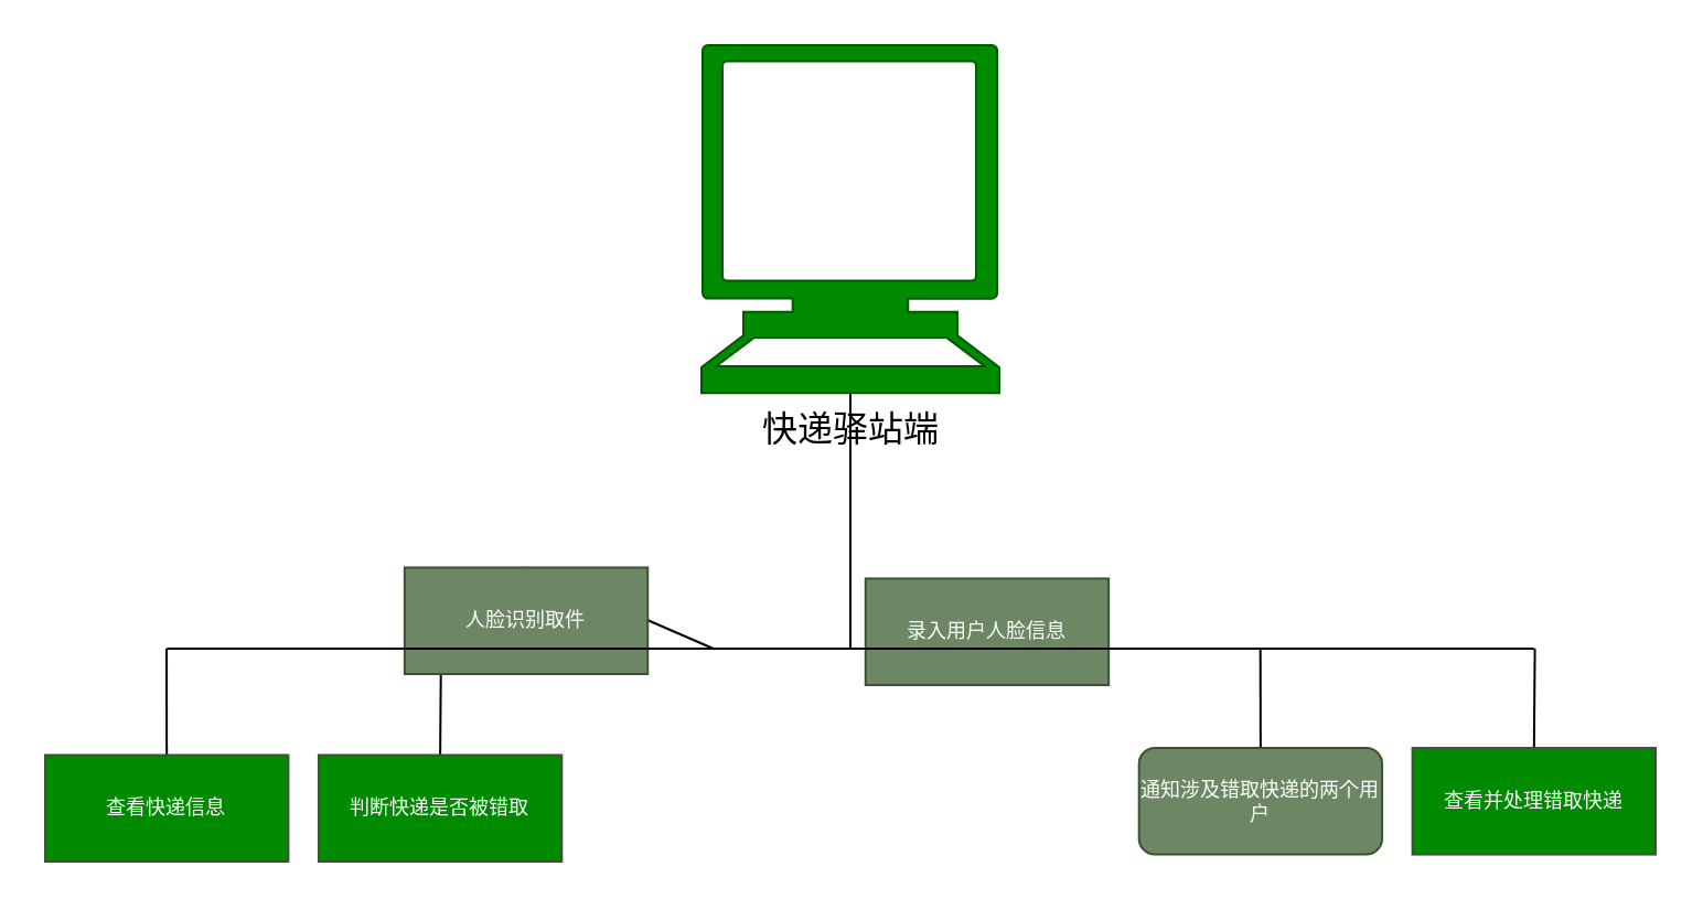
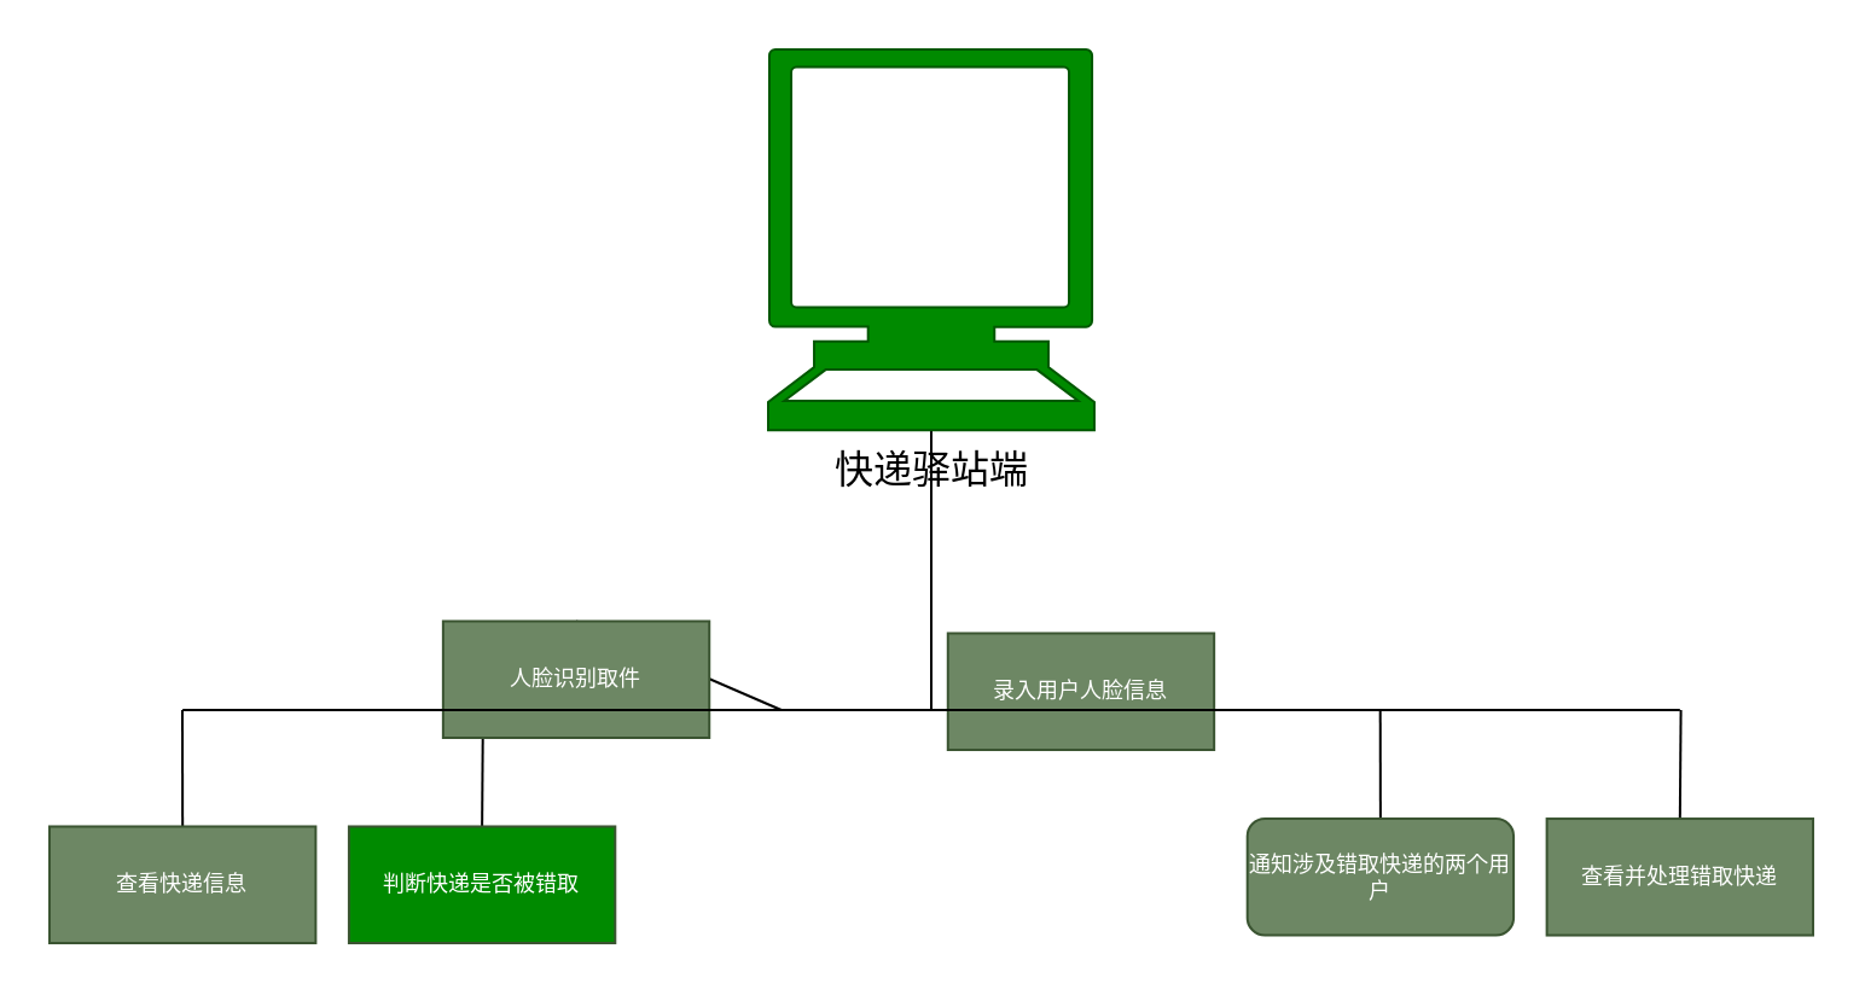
  <mxCell id="0" />
  <mxCell id="1" parent="0" />
  <mxCell id="2" value="" style="group" vertex="1" connectable="0" parent="1"><mxGeometry x="20" y="20" width="730" height="370" as="geometry" /></mxCell>
  <mxCell id="3" style="edgeStyle=none;html=1;endArrow=none;endFill=0;" edge="1" parent="2" source="4"><mxGeometry relative="1" as="geometry"><mxPoint x="365" y="273.478" as="targetPoint" /></mxGeometry></mxCell>
  <mxCell id="4" value="&lt;font color=&quot;#000000&quot;&gt;快递驿站端&lt;/font&gt;" style="shape=mxgraph.signs.tech.computer;html=1;pointerEvents=1;fillColor=#008a00;strokeColor=#005700;verticalLabelPosition=bottom;verticalAlign=top;align=center;sketch=0;fontSize=16;fontColor=#ffffff;" vertex="1" parent="2"><mxGeometry x="297.509" width="134.981" height="157.652" as="geometry" /></mxCell>
  <mxCell id="5" style="edgeStyle=none;html=1;exitX=0.5;exitY=0;exitDx=0;exitDy=0;endArrow=none;endFill=0;" edge="1" parent="2" source="6"><mxGeometry relative="1" as="geometry"><mxPoint x="179.437" y="273.478" as="targetPoint" /></mxGeometry></mxCell>
  <mxCell id="6" value="判断快递是否被错取" style="rounded=0;whiteSpace=wrap;html=1;fontSize=9;fillColor=#008a00;strokeColor=#3A5431;fontColor=#ffffff;" vertex="1" parent="2"><mxGeometry x="123.962" y="321.739" width="110.189" height="48.261" as="geometry" /></mxCell>
  <mxCell id="7" style="edgeStyle=none;html=1;exitX=0.5;exitY=0;exitDx=0;exitDy=0;endArrow=none;endFill=0;" edge="1" parent="2" source="8"><mxGeometry relative="1" as="geometry"><mxPoint x="550.848" y="273.478" as="targetPoint" /></mxGeometry></mxCell>
  <mxCell id="8" value="通知涉及错取快递的两个用户" style="whiteSpace=wrap;html=1;fontSize=9;fillColor=#6d8764;strokeColor=#3A5431;fontColor=#ffffff;rounded=1;" vertex="1" parent="2"><mxGeometry x="495.849" y="318.522" width="110.189" height="48.261" as="geometry" /></mxCell>
  <mxCell id="9" style="edgeStyle=none;html=1;exitX=0.5;exitY=0;exitDx=0;exitDy=0;endArrow=none;endFill=0;" edge="1" parent="2" source="10"><mxGeometry relative="1" as="geometry"><mxPoint x="302.924" y="273.478" as="targetPoint" /></mxGeometry></mxCell>
  <mxCell id="10" value="人脸识别取件" style="rounded=0;whiteSpace=wrap;html=1;fontSize=9;fillColor=#6d8764;strokeColor=#3A5431;fontColor=#ffffff;" vertex="1" parent="2"><mxGeometry x="162.925" y="236.739" width="110.189" height="48.261" as="geometry" /></mxCell>
  <mxCell id="11" style="edgeStyle=none;html=1;exitX=0.5;exitY=0;exitDx=0;exitDy=0;endArrow=none;endFill=0;" edge="1" parent="2" source="12"><mxGeometry relative="1" as="geometry"><mxPoint x="427.361" y="273.478" as="targetPoint" /></mxGeometry></mxCell>
  <mxCell id="12" value="录入用户人脸信息" style="rounded=0;whiteSpace=wrap;html=1;fontSize=9;fillColor=#6d8764;strokeColor=#3A5431;fontColor=#ffffff;" vertex="1" parent="2"><mxGeometry x="371.887" y="241.739" width="110.189" height="48.261" as="geometry" /></mxCell>
  <mxCell id="13" style="edgeStyle=none;html=1;exitX=0.5;exitY=0;exitDx=0;exitDy=0;endArrow=none;endFill=0;" edge="1" parent="2" source="14"><mxGeometry relative="1" as="geometry"><mxPoint x="54.999" y="273.478" as="targetPoint" /></mxGeometry></mxCell>
- <mxCell id="14" value="查看快递信息" style="rounded=0;whiteSpace=wrap;html=1;fontSize=9;fillColor=#008a00;strokeColor=#3A5431;fontColor=#ffffff;" vertex="1" parent="2"><mxGeometry y="321.739" width="110.189" height="48.261" as="geometry" /></mxCell>
+ <mxCell id="14" value="查看快递信息" style="rounded=0;whiteSpace=wrap;html=1;fontSize=9;fillColor=#6d8764;strokeColor=#3A5431;fontColor=#ffffff;" vertex="1" parent="2"><mxGeometry y="321.739" width="110.189" height="48.261" as="geometry" /></mxCell>
  <mxCell id="15" style="edgeStyle=none;html=1;exitX=0.5;exitY=0;exitDx=0;exitDy=0;endArrow=none;endFill=0;" edge="1" parent="2" source="16"><mxGeometry relative="1" as="geometry"><mxPoint x="675.286" y="273.478" as="targetPoint" /></mxGeometry></mxCell>
- <mxCell id="16" value="查看并处理错取快递" style="rounded=0;whiteSpace=wrap;html=1;fontSize=9;fillColor=#008a00;strokeColor=#3A5431;fontColor=#ffffff;" vertex="1" parent="2"><mxGeometry x="619.811" y="318.522" width="110.189" height="48.261" as="geometry" /></mxCell>
+ <mxCell id="16" value="查看并处理错取快递" style="rounded=0;whiteSpace=wrap;html=1;fontSize=9;fillColor=#6d8764;strokeColor=#3A5431;fontColor=#ffffff;" vertex="1" parent="2"><mxGeometry x="619.811" y="318.522" width="110.189" height="48.261" as="geometry" /></mxCell>
  <mxCell id="17" value="" style="endArrow=none;html=1;" edge="1" parent="2"><mxGeometry width="50" height="50" relative="1" as="geometry"><mxPoint x="55.094" y="273.478" as="sourcePoint" /><mxPoint x="674.906" y="273.478" as="targetPoint" /></mxGeometry></mxCell>
